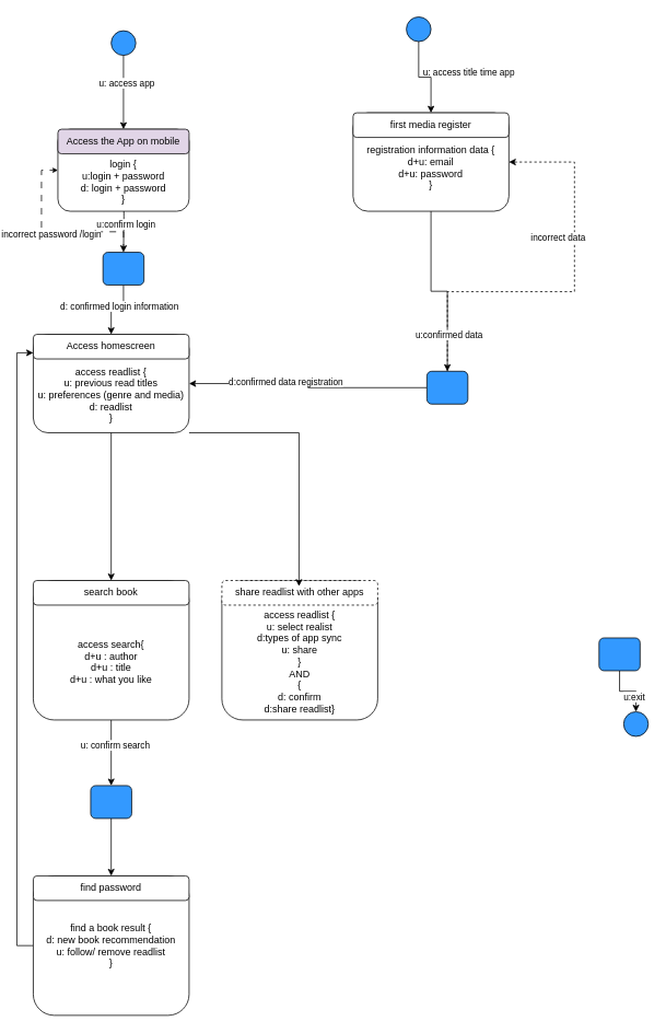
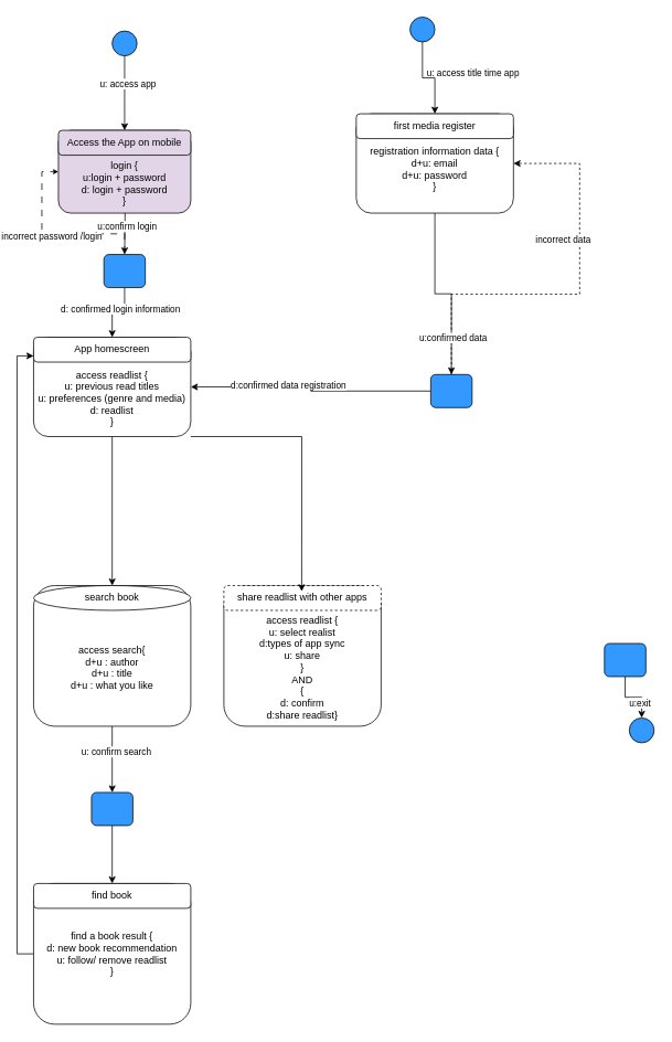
  <mxCell id="0" />
  <mxCell id="1" parent="0" />
  <mxCell id="2" style="edgeStyle=orthogonalEdgeStyle;rounded=0;orthogonalLoop=1;jettySize=auto;html=1;entryX=0.5;entryY=0;entryDx=0;entryDy=0;" edge="1" parent="1" target="12"><mxGeometry relative="1" as="geometry"><mxPoint x="150" y="217" as="sourcePoint" /></mxGeometry></mxCell>
  <mxCell id="3" value="u:confirm login" style="edgeLabel;html=1;align=center;verticalAlign=middle;resizable=0;points=[];" connectable="0" vertex="1" parent="2"><mxGeometry x="0.227" y="2" relative="1" as="geometry"><mxPoint as="offset" /></mxGeometry></mxCell>
- <mxCell id="4" value="&lt;div&gt;&lt;br&gt;&lt;/div&gt;&lt;div&gt;&lt;br&gt;&lt;/div&gt;&lt;div&gt;login {&lt;/div&gt;&lt;div&gt;u:login + password&lt;/div&gt;&lt;div&gt;d: login + password&lt;br&gt;&lt;/div&gt;&lt;div&gt;}&lt;br&gt;&lt;/div&gt;" style="rounded=1;whiteSpace=wrap;html=1;" vertex="1" parent="1"><mxGeometry x="70" y="157" width="160" height="100" as="geometry" /></mxCell>
+ <mxCell id="4" value="&lt;div&gt;&lt;br&gt;&lt;/div&gt;&lt;div&gt;&lt;br&gt;&lt;/div&gt;&lt;div&gt;login {&lt;/div&gt;&lt;div&gt;u:login + password&lt;/div&gt;&lt;div&gt;d: login + password&lt;br&gt;&lt;/div&gt;&lt;div&gt;}&lt;br&gt;&lt;/div&gt;" style="rounded=1;whiteSpace=wrap;html=1;fillColor=#e1d5e7;" vertex="1" parent="1"><mxGeometry x="70" y="157" width="160" height="100" as="geometry" /></mxCell>
  <mxCell id="5" style="edgeStyle=orthogonalEdgeStyle;rounded=0;orthogonalLoop=1;jettySize=auto;html=1;entryX=0.5;entryY=0;entryDx=0;entryDy=0;" edge="1" parent="1" source="7" target="4"><mxGeometry relative="1" as="geometry" /></mxCell>
  <mxCell id="6" value="u: access app" style="edgeLabel;html=1;align=center;verticalAlign=middle;resizable=0;points=[];" connectable="0" vertex="1" parent="5"><mxGeometry x="-0.257" y="3" relative="1" as="geometry"><mxPoint as="offset" /></mxGeometry></mxCell>
  <mxCell id="7" value="" style="ellipse;whiteSpace=wrap;html=1;aspect=fixed;fillColor=#3399FF;" vertex="1" parent="1"><mxGeometry x="135" y="37" width="30" height="30" as="geometry" /></mxCell>
  <mxCell id="8" style="edgeStyle=orthogonalEdgeStyle;rounded=0;orthogonalLoop=1;jettySize=auto;html=1;" edge="1" parent="1" source="12" target="13"><mxGeometry relative="1" as="geometry" /></mxCell>
  <mxCell id="9" value="d: confirmed login information" style="edgeLabel;html=1;align=center;verticalAlign=middle;resizable=0;points=[];" connectable="0" vertex="1" parent="8"><mxGeometry x="-0.033" y="-5" relative="1" as="geometry"><mxPoint as="offset" /></mxGeometry></mxCell>
  <mxCell id="10" style="edgeStyle=orthogonalEdgeStyle;rounded=0;orthogonalLoop=1;jettySize=auto;html=1;entryX=0;entryY=0.5;entryDx=0;entryDy=0;strokeWidth=1;targetPerimeterSpacing=2;endSize=4;sourcePerimeterSpacing=2;dashed=1;dashPattern=8 8;" edge="1" parent="1" source="12" target="4"><mxGeometry relative="1" as="geometry" /></mxCell>
  <mxCell id="11" value="incorrect password /login" style="edgeLabel;html=1;align=center;verticalAlign=middle;resizable=0;points=[];" connectable="0" vertex="1" parent="10"><mxGeometry x="0.028" y="2" relative="1" as="geometry"><mxPoint as="offset" /></mxGeometry></mxCell>
  <mxCell id="12" value="" style="rounded=1;whiteSpace=wrap;html=1;fillColor=#3399FF;" vertex="1" parent="1"><mxGeometry x="125" y="307" width="50" height="40" as="geometry" /></mxCell>
  <mxCell id="13" value="&lt;div&gt;&lt;br&gt;&lt;/div&gt;&lt;div&gt;&lt;br&gt;&lt;/div&gt;&lt;div&gt;access readlist {&lt;/div&gt;&lt;div&gt;u: previous read titles&lt;/div&gt;&lt;div&gt;u: preferences (genre and media)&lt;br&gt;&lt;/div&gt;&lt;div&gt;d: readlist&lt;br&gt;&lt;/div&gt;&lt;div&gt;}&lt;/div&gt;" style="rounded=1;whiteSpace=wrap;html=1;" vertex="1" parent="1"><mxGeometry x="40" y="407" width="190" height="120" as="geometry" /></mxCell>
  <mxCell id="14" style="edgeStyle=orthogonalEdgeStyle;rounded=0;orthogonalLoop=1;jettySize=auto;html=1;entryX=1;entryY=0.5;entryDx=0;entryDy=0;" edge="1" parent="1" source="18" target="13"><mxGeometry relative="1" as="geometry" /></mxCell>
  <mxCell id="15" value="d:confirmed data registration" style="edgeLabel;html=1;align=center;verticalAlign=middle;resizable=0;points=[];" connectable="0" vertex="1" parent="14"><mxGeometry x="0.207" y="-3" relative="1" as="geometry"><mxPoint as="offset" /></mxGeometry></mxCell>
  <mxCell id="16" style="edgeStyle=orthogonalEdgeStyle;rounded=0;orthogonalLoop=1;jettySize=auto;html=1;entryX=1;entryY=0.5;entryDx=0;entryDy=0;dashed=1;" edge="1" parent="1" source="18" target="21"><mxGeometry relative="1" as="geometry"><Array as="points"><mxPoint x="545" y="355" /><mxPoint x="700" y="355" /><mxPoint x="700" y="197" /></Array></mxGeometry></mxCell>
  <mxCell id="17" value="incorrect data" style="edgeLabel;html=1;align=center;verticalAlign=middle;resizable=0;points=[];" connectable="0" vertex="1" parent="16"><mxGeometry x="-0.215" y="3" relative="1" as="geometry"><mxPoint x="39" y="-64" as="offset" /></mxGeometry></mxCell>
  <mxCell id="18" value="" style="rounded=1;whiteSpace=wrap;html=1;fillColor=#3399FF;" vertex="1" parent="1"><mxGeometry x="520" y="452" width="50" height="40" as="geometry" /></mxCell>
  <mxCell id="19" style="edgeStyle=orthogonalEdgeStyle;rounded=0;orthogonalLoop=1;jettySize=auto;html=1;entryX=0.5;entryY=0;entryDx=0;entryDy=0;" edge="1" parent="1" source="21" target="18"><mxGeometry relative="1" as="geometry" /></mxCell>
  <mxCell id="20" value="u:confirmed data" style="edgeLabel;html=1;align=center;verticalAlign=middle;resizable=0;points=[];" connectable="0" vertex="1" parent="19"><mxGeometry x="0.583" y="1" relative="1" as="geometry"><mxPoint as="offset" /></mxGeometry></mxCell>
  <mxCell id="21" value="&lt;div&gt;&lt;br&gt;&lt;/div&gt;&lt;div&gt;registration information data {&lt;/div&gt;&lt;div&gt;d+u: email&lt;/div&gt;&lt;div&gt;d+u: password&lt;br&gt;&lt;/div&gt;&lt;div&gt;}&lt;/div&gt;" style="rounded=1;whiteSpace=wrap;html=1;" vertex="1" parent="1"><mxGeometry x="430" y="137" width="190" height="120" as="geometry" /></mxCell>
  <mxCell id="22" value="Access the App on mobile" style="rounded=1;whiteSpace=wrap;html=1;fillColor=#e1d5e7;" vertex="1" parent="1"><mxGeometry x="70" y="157" width="160" height="30" as="geometry" /></mxCell>
- <mxCell id="23" value="Access homescreen" style="rounded=1;whiteSpace=wrap;html=1;" vertex="1" parent="1"><mxGeometry x="40" y="407" width="190" height="30" as="geometry" /></mxCell>
+ <mxCell id="23" value="App homescreen" style="rounded=1;whiteSpace=wrap;html=1;" vertex="1" parent="1"><mxGeometry x="40" y="407" width="190" height="30" as="geometry" /></mxCell>
  <mxCell id="24" value="first media register" style="rounded=1;whiteSpace=wrap;html=1;" vertex="1" parent="1"><mxGeometry x="430" y="137" width="190" height="30" as="geometry" /></mxCell>
  <mxCell id="25" style="edgeStyle=orthogonalEdgeStyle;rounded=0;orthogonalLoop=1;jettySize=auto;html=1;entryX=0.5;entryY=0;entryDx=0;entryDy=0;" edge="1" parent="1" source="13" target="29"><mxGeometry relative="1" as="geometry"><mxPoint x="135" y="657" as="sourcePoint" /></mxGeometry></mxCell>
  <mxCell id="26" style="edgeStyle=orthogonalEdgeStyle;rounded=0;orthogonalLoop=1;jettySize=auto;html=1;" edge="1" parent="1" source="28"><mxGeometry relative="1" as="geometry"><mxPoint x="135" y="957" as="targetPoint" /></mxGeometry></mxCell>
  <mxCell id="27" value="u: confirm search" style="edgeLabel;html=1;align=center;verticalAlign=middle;resizable=0;points=[];" connectable="0" vertex="1" parent="26"><mxGeometry x="-0.255" y="4" relative="1" as="geometry"><mxPoint as="offset" /></mxGeometry></mxCell>
  <mxCell id="28" value="&lt;div&gt;&lt;br&gt;&lt;/div&gt;&lt;div&gt;&lt;br&gt;&lt;/div&gt;&lt;div&gt;access search{&lt;/div&gt;&lt;div&gt;d+u : author&lt;/div&gt;&lt;div&gt;d+u : title&lt;/div&gt;&lt;div&gt;d+u : what you like&lt;br&gt;&lt;/div&gt;" style="rounded=1;whiteSpace=wrap;html=1;" vertex="1" parent="1"><mxGeometry x="40" y="707" width="190" height="170" as="geometry" /></mxCell>
- <mxCell id="29" value="search book" style="rounded=1;whiteSpace=wrap;html=1;" vertex="1" parent="1"><mxGeometry x="40" y="707" width="190" height="30" as="geometry" /></mxCell>
+ <mxCell id="29" value="search book" style="ellipse;whiteSpace=wrap;html=1;" vertex="1" parent="1"><mxGeometry x="40" y="707" width="190" height="30" as="geometry" /></mxCell>
  <mxCell id="30" style="edgeStyle=orthogonalEdgeStyle;rounded=0;orthogonalLoop=1;jettySize=auto;html=1;" edge="1" parent="1" source="32" target="33"><mxGeometry relative="1" as="geometry"><mxPoint x="790" y="847" as="targetPoint" /></mxGeometry></mxCell>
  <mxCell id="31" value="u:exit" style="edgeLabel;html=1;align=center;verticalAlign=middle;resizable=0;points=[];" connectable="0" vertex="1" parent="30"><mxGeometry x="0.2" y="-6" relative="1" as="geometry"><mxPoint as="offset" /></mxGeometry></mxCell>
  <mxCell id="32" value="" style="rounded=1;whiteSpace=wrap;html=1;fillColor=#3399FF;" vertex="1" parent="1"><mxGeometry x="730" y="777" width="50" height="40" as="geometry" /></mxCell>
  <mxCell id="33" value="" style="ellipse;whiteSpace=wrap;html=1;aspect=fixed;fillColor=#3399FF;" vertex="1" parent="1"><mxGeometry x="760" y="867" width="30" height="30" as="geometry" /></mxCell>
  <mxCell id="34" value="u: access title time app" style="edgeLabel;html=1;align=center;verticalAlign=middle;resizable=0;points=[];" connectable="0" vertex="1" parent="1"><mxGeometry x="570" y="87.004" as="geometry" /></mxCell>
  <mxCell id="35" style="edgeStyle=orthogonalEdgeStyle;rounded=0;orthogonalLoop=1;jettySize=auto;html=1;entryX=0.5;entryY=0;entryDx=0;entryDy=0;" edge="1" parent="1" source="36" target="24"><mxGeometry relative="1" as="geometry" /></mxCell>
  <mxCell id="36" value="" style="ellipse;whiteSpace=wrap;html=1;aspect=fixed;fillColor=#3399FF;" vertex="1" parent="1"><mxGeometry x="495" y="20.14" width="30" height="30" as="geometry" /></mxCell>
  <mxCell id="37" value="&lt;div&gt;&lt;br&gt;&lt;/div&gt;&lt;div&gt;&lt;br&gt;&lt;/div&gt;&lt;div&gt;&lt;br&gt;&lt;/div&gt;&lt;div&gt;access readlist {&lt;/div&gt;&lt;div&gt;u: select realist&lt;br&gt;&lt;/div&gt;&lt;div&gt;d:types of app sync&lt;br&gt;&lt;/div&gt;&lt;div&gt;u: share&lt;/div&gt;&lt;div&gt;}&lt;/div&gt;&lt;div&gt;AND&lt;/div&gt;&lt;div&gt;{&lt;/div&gt;&lt;div&gt;d: confirm&lt;/div&gt;&lt;div&gt;d:share readlist}&lt;br&gt;&lt;/div&gt;&lt;div&gt;&lt;br&gt;&lt;/div&gt;" style="rounded=1;whiteSpace=wrap;html=1;" vertex="1" parent="1"><mxGeometry x="270" y="707" width="190" height="170" as="geometry" /></mxCell>
  <mxCell id="38" value="share readlist with other apps" style="rounded=1;whiteSpace=wrap;html=1;dashed=1;" vertex="1" parent="1"><mxGeometry x="270" y="707" width="190" height="30" as="geometry" /></mxCell>
  <mxCell id="39" style="edgeStyle=orthogonalEdgeStyle;rounded=0;orthogonalLoop=1;jettySize=auto;html=1;entryX=0.495;entryY=0.233;entryDx=0;entryDy=0;entryPerimeter=0;" edge="1" parent="1" source="13" target="38"><mxGeometry relative="1" as="geometry"><Array as="points"><mxPoint x="364" y="527" /></Array></mxGeometry></mxCell>
  <mxCell id="40" style="edgeStyle=orthogonalEdgeStyle;rounded=0;orthogonalLoop=1;jettySize=auto;html=1;entryX=0.5;entryY=0;entryDx=0;entryDy=0;" edge="1" parent="1" source="41" target="44"><mxGeometry relative="1" as="geometry" /></mxCell>
  <mxCell id="41" value="" style="rounded=1;whiteSpace=wrap;html=1;fillColor=#3399FF;" vertex="1" parent="1"><mxGeometry x="110" y="957" width="50" height="40" as="geometry" /></mxCell>
  <mxCell id="42" style="edgeStyle=orthogonalEdgeStyle;rounded=0;orthogonalLoop=1;jettySize=auto;html=1;entryX=0;entryY=0.75;entryDx=0;entryDy=0;" edge="1" parent="1" source="43" target="23"><mxGeometry relative="1" as="geometry"><Array as="points"><mxPoint x="20" y="1152" /><mxPoint x="20" y="430" /></Array></mxGeometry></mxCell>
  <mxCell id="43" value="&lt;div&gt;find a book result {&lt;/div&gt;&lt;div&gt;d: new book recommendation&lt;br&gt;&lt;/div&gt;&lt;div&gt;u: follow/ remove readlist&lt;br&gt;&lt;/div&gt;&lt;div&gt;}&lt;/div&gt;" style="rounded=1;whiteSpace=wrap;html=1;" vertex="1" parent="1"><mxGeometry x="40" y="1067" width="190" height="170" as="geometry" /></mxCell>
- <mxCell id="44" value="find password" style="rounded=1;whiteSpace=wrap;html=1;" vertex="1" parent="1"><mxGeometry x="40" y="1067" width="190" height="30" as="geometry" /></mxCell>
+ <mxCell id="44" value="find book" style="rounded=1;whiteSpace=wrap;html=1;" vertex="1" parent="1"><mxGeometry x="40" y="1067" width="190" height="30" as="geometry" /></mxCell>
